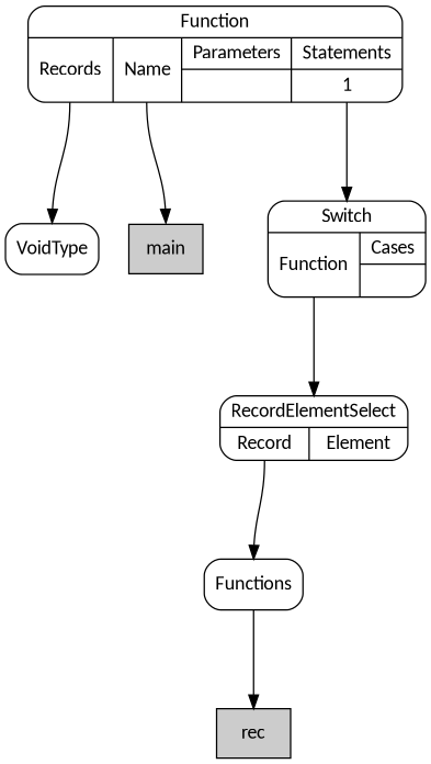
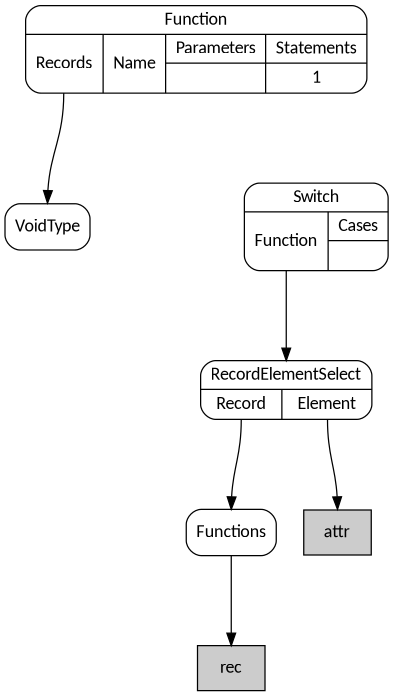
  digraph {
    nodesep=0.3
    ordering=out
    ranksep=1
    node [fillcolor=white fontname=Calibri shape=Mrecord style=filled]
    edge [headport=n tailport="p0:s"]
    n1 [label=VoidType]
-   n2 [fillcolor="#cccccc" label=main shape=box]
    n3 [fillcolor="#cccccc" label=rec shape=box]
    n4 [label=Functions]
+   n5 [fillcolor="#cccccc" label=attr shape=box]
    n6 [label="{RecordElementSelect|{<p0>Record|<p1>Element}}"]
    n7 [label="{Switch|{<p0>Function|{Cases|{}}}}"]
    n8 [label="{Function|{<p0>Records|<p1>Name|{Parameters|{}}|{Statements|{<p3_0>1}}}}"]
    n4 -> n3 [tailport=s]
    n6 -> n4
+   n6 -> n5 [tailport="p1:s"]
    n7 -> n6
    n8 -> n1
-   n8 -> n2 [tailport="p1:s"]
-   n8 -> n7 [tailport="p3_0:s"]
  }
